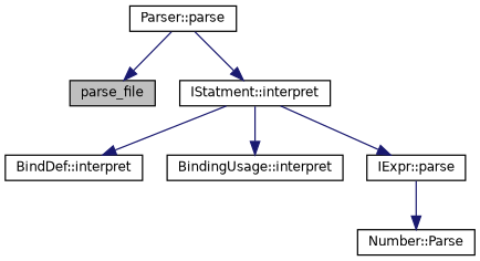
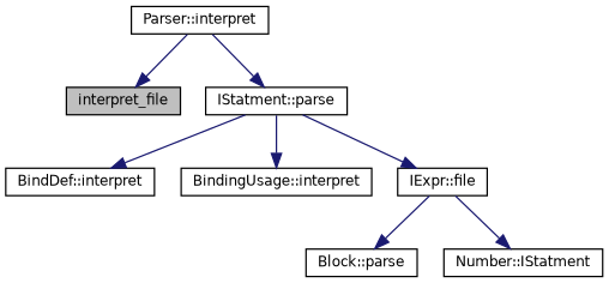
  digraph {
    fontname="DejaVu Sans"
    rankdir=TB
    node [color=black fillcolor=white fontname="DejaVu Sans" fontsize=10 shape=record style=filled]
    edge [color=midnightblue fontname="DejaVu Sans" fontsize=10 labelfontname=Helvetica labelfontsize=10 style=solid]
-   n1 [fillcolor=grey75 fontcolor=black height=0.2 label=parse_file width=0.4]
-   n2 [height=0.2 label="Parser::parse" width=0.4]
-   n3 [height=0.2 label="IStatment::interpret" width=0.4]
+   n1 [fillcolor=grey75 fontcolor=black height=0.2 label=interpret_file width=0.4]
+   n2 [height=0.2 label="Parser::interpret" width=0.4]
+   n3 [height=0.2 label="IStatment::parse" width=0.4]
    n4 [height=0.2 label="BindDef::interpret" width=0.4]
    n5 [height=0.2 label="BindingUsage::interpret" width=0.4]
-   n6 [height=0.2 label="IExpr::parse" width=0.4]
-   n8 [height=0.2 label="Number::Parse" width=0.4]
+   n6 [height=0.2 label="IExpr::file" width=0.4]
+   n7 [height=0.2 label="Block::parse" width=0.4]
+   n8 [height=0.2 label="Number::IStatment" width=0.4]
    n2 -> n1
    n2 -> n3
    n3 -> n4
    n3 -> n5
    n3 -> n6
+   n6 -> n7
    n6 -> n8
  }
